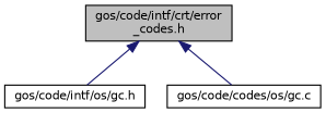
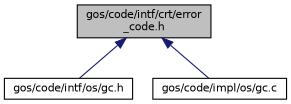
  digraph {
    node [color=black fillcolor=white fontname=Helvetica fontsize=10 shape=record style=filled]
    edge [color=midnightblue dir=back fontname=Helvetica fontsize=10 labelfontname=Helvetica labelfontsize=10 style=solid]
-   n1 [fillcolor=grey75 fontcolor=black height=0.2 label="gos/code/intf/crt/error\l_codes.h" width=0.4]
+   n1 [fillcolor=grey75 fontcolor=black height=0.2 label="gos/code/intf/crt/error\l_code.h" width=0.4]
    n2 [height=0.2 label="gos/code/intf/os/gc.h" width=0.4]
-   n3 [height=0.2 label="gos/code/codes/os/gc.c" width=0.4]
+   n3 [height=0.2 label="gos/code/impl/os/gc.c" width=0.4]
    n1 -> n2
    n1 -> n3
  }
